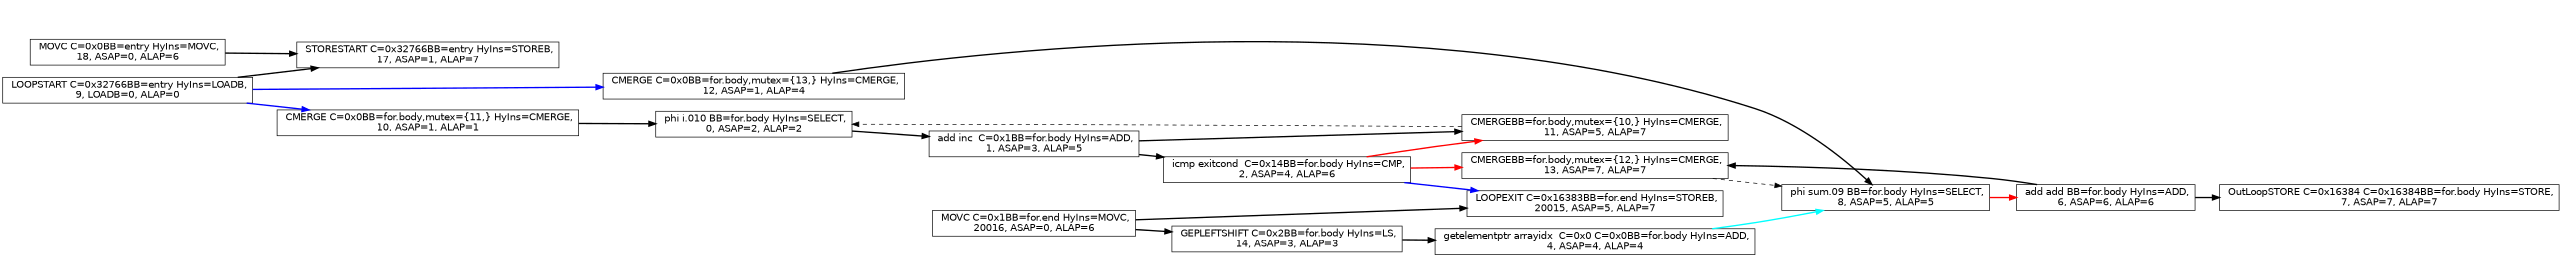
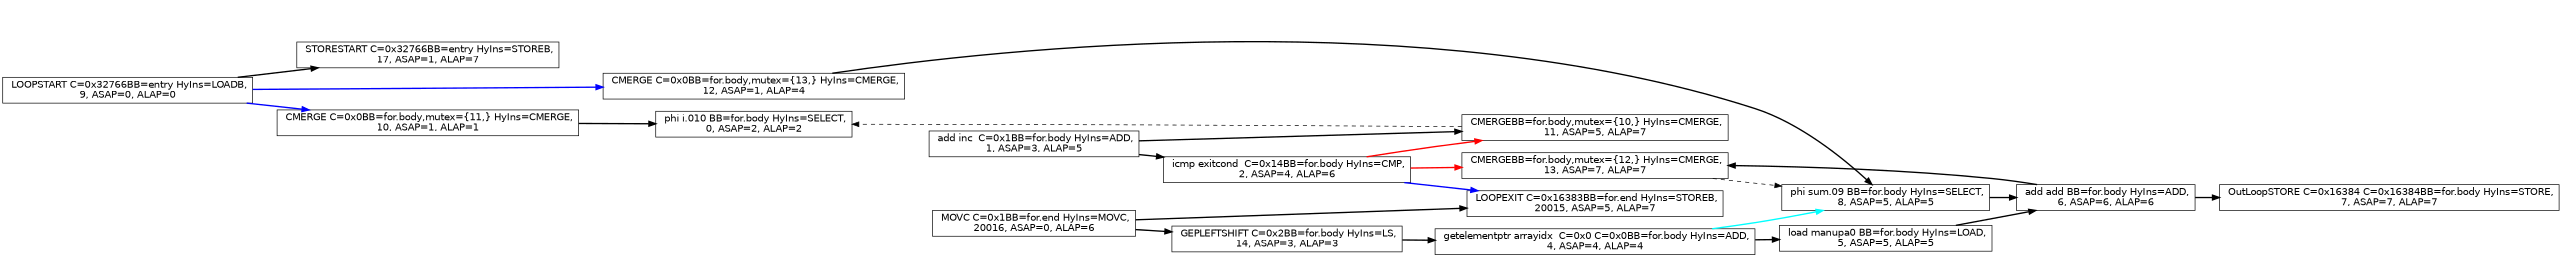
  digraph {
    compound=true
    nslimit=1000.0
    rankdir=LR
    node [fontname=Helvetica shape=box]
    edge [color=black style=bold]
-   n1 [label=" LOOPSTART C=0x32766BB=entry HyIns=LOADB,\n9, LOADB=0, ALAP=0"]
+   n1 [label=" LOOPSTART C=0x32766BB=entry HyIns=LOADB,\n9, ASAP=0, ALAP=0"]
    n2 [label=" STORESTART C=0x32766BB=entry HyIns=STOREB,\n17, ASAP=1, ALAP=7"]
    n3 [label=" CMERGE C=0x0BB=for.body,mutex={11,} HyIns=CMERGE,\n10, ASAP=1, ALAP=1"]
    n4 [label=" CMERGE C=0x0BB=for.body,mutex={13,} HyIns=CMERGE,\n12, ASAP=1, ALAP=4"]
    n5 [label=" phi i.010 BB=for.body HyIns=SELECT,\n0, ASAP=2, ALAP=2"]
    n6 [label=" phi sum.09 BB=for.body HyIns=SELECT,\n8, ASAP=5, ALAP=5"]
-   n7 [label=" MOVC C=0x0BB=entry HyIns=MOVC,\n18, ASAP=0, ALAP=6"]
    n8 [label=" add inc  C=0x1BB=for.body HyIns=ADD,\n1, ASAP=3, ALAP=5"]
    n9 [label=" icmp exitcond  C=0x14BB=for.body HyIns=CMP,\n2, ASAP=4, ALAP=6"]
    n10 [label=" CMERGEBB=for.body,mutex={10,} HyIns=CMERGE,\n11, ASAP=5, ALAP=7"]
    n11 [label=" GEPLEFTSHIFT C=0x2BB=for.body HyIns=LS,\n14, ASAP=3, ALAP=3"]
    n12 [label=" getelementptr arrayidx  C=0x0 C=0x0BB=for.body HyIns=ADD,\n4, ASAP=4, ALAP=4"]
    n13 [label=" CMERGEBB=for.body,mutex={12,} HyIns=CMERGE,\n13, ASAP=7, ALAP=7"]
    n14 [label=" LOOPEXIT C=0x16383BB=for.end HyIns=STOREB,\n20015, ASAP=5, ALAP=7"]
+   n15 [label=" load manupa0 BB=for.body HyIns=LOAD,\n5, ASAP=5, ALAP=5"]
    n16 [label=" add add BB=for.body HyIns=ADD,\n6, ASAP=6, ALAP=6"]
    n17 [label=" OutLoopSTORE C=0x16384 C=0x16384BB=for.body HyIns=STORE,\n7, ASAP=7, ALAP=7"]
    n18 [label=" MOVC C=0x1BB=for.end HyIns=MOVC,\n20016, ASAP=0, ALAP=6"]
    n1 -> n2
    n1 -> n3 [color=blue]
    n1 -> n4 [color=blue]
    n3 -> n5
    n4 -> n6
-   n5 -> n8
-   n6 -> n16 [color=red]
-   n7 -> n2
+   n6 -> n16
    n8 -> n9
    n8 -> n10
    n9 -> n10 [color=red]
    n9 -> n13 [color=red]
    n9 -> n14 [color=blue]
    n10 -> n5 [style=dashed]
    n11 -> n12
    n12 -> n6 [color=cyan]
+   n12 -> n15
    n13 -> n6 [style=dashed]
+   n15 -> n16
    n16 -> n13
    n16 -> n17
    n18 -> n11
    n18 -> n14
  }
